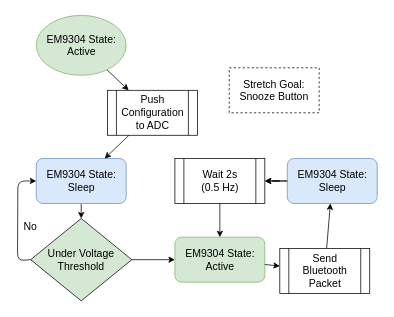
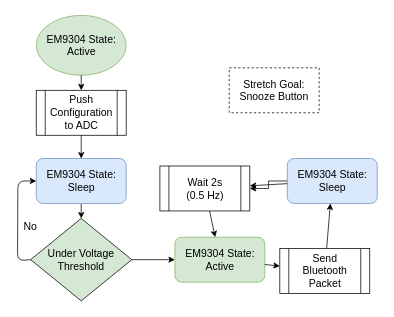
  <mxCell id="0" />
  <mxCell id="1" parent="0" />
  <mxCell id="2" value="&lt;font style=&quot;font-size: 14px&quot;&gt;EM9304 State: Active&lt;/font&gt;" style="rounded=1;whiteSpace=wrap;html=1;fillColor=#d5e8d4;strokeColor=#82b366;" parent="1" vertex="1"><mxGeometry x="232.5" y="316" width="120" height="60" as="geometry" /></mxCell>
  <mxCell id="3" value="" style="edgeStyle=orthogonalEdgeStyle;rounded=0;orthogonalLoop=1;jettySize=auto;html=1;" parent="1" source="4" target="15" edge="1"><mxGeometry relative="1" as="geometry" /></mxCell>
  <mxCell id="4" value="&lt;font style=&quot;font-size: 14px&quot;&gt;EM9304 State: Sleep&lt;/font&gt;" style="rounded=1;whiteSpace=wrap;html=1;fillColor=#dae8fc;strokeColor=#6c8ebf;" parent="1" vertex="1"><mxGeometry x="382.5" y="211" width="120" height="60" as="geometry" /></mxCell>
  <mxCell id="5" value="&lt;font style=&quot;font-size: 14px&quot;&gt;Under Voltage Threshold&lt;br&gt;&lt;/font&gt;" style="rhombus;whiteSpace=wrap;html=1;fillColor=#d5e8d4;" parent="1" vertex="1"><mxGeometry x="40" y="291" width="135" height="110" as="geometry" /></mxCell>
  <mxCell id="6" style="edgeStyle=orthogonalEdgeStyle;rounded=0;orthogonalLoop=1;jettySize=auto;html=1;exitX=0.5;exitY=1;exitDx=0;exitDy=0;" parent="1" edge="1"><mxGeometry relative="1" as="geometry"><mxPoint x="108" y="261" as="targetPoint" /><mxPoint x="108" y="261" as="sourcePoint" /></mxGeometry></mxCell>
  <mxCell id="7" value="" style="endArrow=classic;html=1;" parent="1" source="18" target="5" edge="1"><mxGeometry width="50" height="50" relative="1" as="geometry"><mxPoint x="107.5" y="260.5" as="sourcePoint" /><mxPoint x="-72.5" y="421" as="targetPoint" /></mxGeometry></mxCell>
  <mxCell id="8" value="" style="endArrow=classic;html=1;exitX=1;exitY=0.5;exitDx=0;exitDy=0;entryX=0;entryY=0.5;entryDx=0;entryDy=0;" parent="1" source="5" target="2" edge="1"><mxGeometry width="50" height="50" relative="1" as="geometry"><mxPoint x="17.5" y="561" as="sourcePoint" /><mxPoint x="67.5" y="511" as="targetPoint" /></mxGeometry></mxCell>
  <mxCell id="9" value="" style="endArrow=classic;html=1;exitX=0;exitY=0.5;exitDx=0;exitDy=0;" parent="1" source="5" target="18" edge="1"><mxGeometry width="50" height="50" relative="1" as="geometry"><mxPoint x="17.5" y="561" as="sourcePoint" /><mxPoint x="47.5" y="220.5" as="targetPoint" /><Array as="points"><mxPoint x="22.5" y="347.5" /><mxPoint x="23" y="241" /></Array></mxGeometry></mxCell>
  <mxCell id="10" value="" style="endArrow=classic;html=1;" parent="1" source="2" target="14" edge="1"><mxGeometry width="50" height="50" relative="1" as="geometry"><mxPoint x="-37.5" y="561" as="sourcePoint" /><mxPoint x="292.5" y="400.5" as="targetPoint" /></mxGeometry></mxCell>
  <mxCell id="11" value="" style="endArrow=classic;html=1;" parent="1" source="14" target="4" edge="1"><mxGeometry width="50" height="50" relative="1" as="geometry"><mxPoint x="350.088" y="424.353" as="sourcePoint" /><mxPoint x="12.5" y="500.5" as="targetPoint" /></mxGeometry></mxCell>
  <mxCell id="12" value="" style="endArrow=classic;html=1;" parent="1" source="4" target="15" edge="1"><mxGeometry width="50" height="50" relative="1" as="geometry"><mxPoint x="-77.5" y="561" as="sourcePoint" /><mxPoint x="442.5" y="380.5" as="targetPoint" /><Array as="points" /></mxGeometry></mxCell>
  <mxCell id="13" value="&lt;font style=&quot;font-size: 14px&quot;&gt;No&lt;/font&gt;" style="text;html=1;strokeColor=none;fillColor=none;align=center;verticalAlign=middle;whiteSpace=wrap;rounded=0;" parent="1" vertex="1"><mxGeometry x="20" y="291.5" width="40" height="20" as="geometry" /></mxCell>
  <mxCell id="14" value="&lt;font style=&quot;font-size: 14px&quot;&gt;Send Bluetooth Packet&lt;/font&gt;" style="shape=process;whiteSpace=wrap;html=1;backgroundOutline=1;" parent="1" vertex="1"><mxGeometry x="372.5" y="331" width="120" height="60" as="geometry" /></mxCell>
- <mxCell id="15" value="&lt;div&gt;&lt;font style=&quot;font-size: 14px&quot;&gt;Wait 2s&lt;/font&gt;&lt;/div&gt;&lt;div&gt;&lt;font style=&quot;font-size: 14px&quot;&gt; (0.5 Hz) &lt;/font&gt;&lt;/div&gt;" style="shape=process;whiteSpace=wrap;html=1;backgroundOutline=1;" parent="1" vertex="1"><mxGeometry x="232.5" y="211" width="120" height="60" as="geometry" /></mxCell>
+ <mxCell id="15" value="&lt;div&gt;&lt;font style=&quot;font-size: 14px&quot;&gt;Wait 2s&lt;/font&gt;&lt;/div&gt;&lt;div&gt;&lt;font style=&quot;font-size: 14px&quot;&gt; (0.5 Hz) &lt;/font&gt;&lt;/div&gt;" style="shape=process;whiteSpace=wrap;html=1;backgroundOutline=1;" parent="1" vertex="1"><mxGeometry x="212.5" y="221" width="120" height="60" as="geometry" /></mxCell>
  <mxCell id="16" value="&lt;div&gt;&lt;font style=&quot;font-size: 14px&quot;&gt;&lt;font style=&quot;font-size: 14px&quot;&gt;Stretch Goal: Snooze Button&lt;/font&gt;&lt;br&gt;&lt;/font&gt;&lt;/div&gt;" style="rounded=0;whiteSpace=wrap;html=1;dashed=1;" parent="1" vertex="1"><mxGeometry x="305" y="90" width="120" height="60" as="geometry" /></mxCell>
  <mxCell id="17" value="&lt;font style=&quot;font-size: 14px&quot;&gt;EM9304 State: Active&lt;/font&gt;" style="ellipse;whiteSpace=wrap;html=1;fillColor=#d5e8d4;strokeColor=#82b366;" parent="1" vertex="1"><mxGeometry x="47.5" y="20" width="120" height="80" as="geometry" /></mxCell>
  <mxCell id="18" value="&lt;font style=&quot;font-size: 14px&quot;&gt;EM9304 State: Sleep&lt;/font&gt;" style="rounded=1;whiteSpace=wrap;html=1;fillColor=#dae8fc;strokeColor=#6c8ebf;" parent="1" vertex="1"><mxGeometry x="47.5" y="211" width="120" height="60" as="geometry" /></mxCell>
- <mxCell id="19" value="&lt;font style=&quot;font-size: 14px&quot;&gt;Push Configuration to ADC&lt;/font&gt;" style="shape=process;whiteSpace=wrap;html=1;backgroundOutline=1;" parent="1" vertex="1"><mxGeometry x="142.5" y="120" width="120" height="60" as="geometry" /></mxCell>
+ <mxCell id="19" value="&lt;font style=&quot;font-size: 14px&quot;&gt;Push Configuration to ADC&lt;/font&gt;" style="shape=process;whiteSpace=wrap;html=1;backgroundOutline=1;" parent="1" vertex="1"><mxGeometry x="47.5" y="120" width="120" height="60" as="geometry" /></mxCell>
  <mxCell id="20" value="" style="endArrow=classic;html=1;" parent="1" source="17" target="19" edge="1"><mxGeometry width="50" height="50" relative="1" as="geometry"><mxPoint x="15" y="580" as="sourcePoint" /><mxPoint x="65" y="530" as="targetPoint" /></mxGeometry></mxCell>
  <mxCell id="21" value="" style="endArrow=classic;html=1;" parent="1" source="19" target="18" edge="1"><mxGeometry width="50" height="50" relative="1" as="geometry"><mxPoint x="15" y="580" as="sourcePoint" /><mxPoint x="65" y="530" as="targetPoint" /></mxGeometry></mxCell>
  <mxCell id="22" value="" style="endArrow=classic;html=1;" parent="1" source="15" target="2" edge="1"><mxGeometry width="50" height="50" relative="1" as="geometry"><mxPoint x="15" y="470" as="sourcePoint" /><mxPoint x="65" y="420" as="targetPoint" /></mxGeometry></mxCell>
